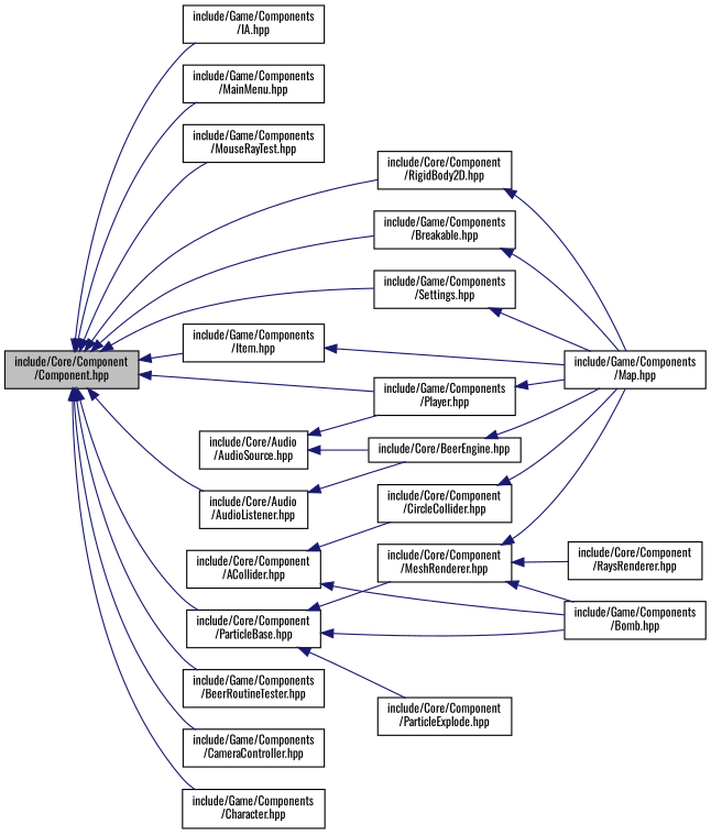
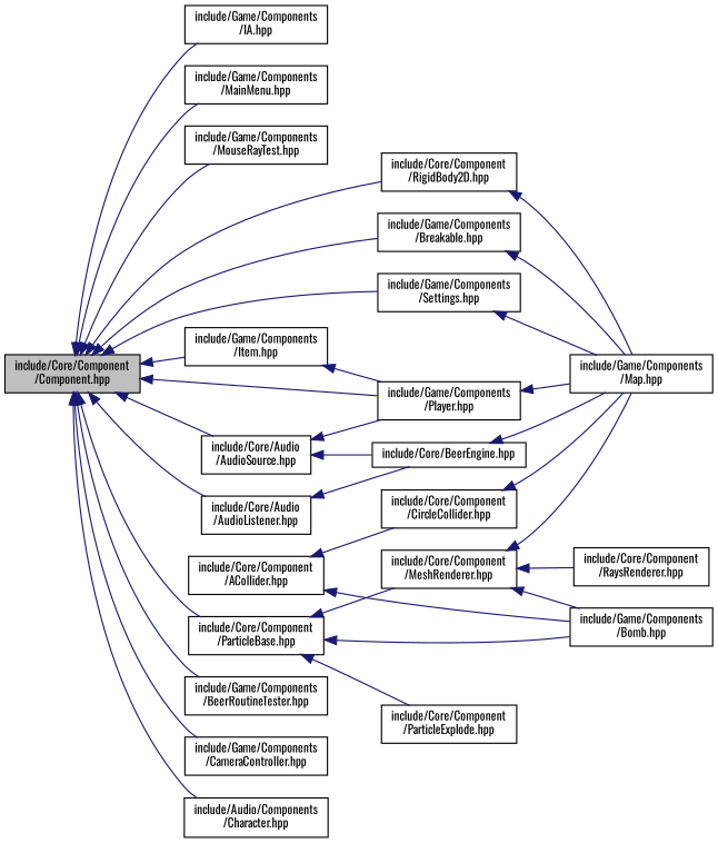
  digraph {
    fontname=Oswald
    rankdir=LR
    node [color=black fillcolor=white fontname=Oswald fontsize=10 shape=record style=filled]
    edge [color=midnightblue dir=back fontname=Oswald fontsize=10 labelfontname=Helvetica labelfontsize=10 style=solid]
    n1 [fillcolor=grey75 fontcolor=black height=0.2 label="include/Core/Component\l/Component.hpp" width=0.4]
    n2 [height=0.2 label="include/Core/Audio\l/AudioListener.hpp" width=0.4]
    n3 [height=0.2 label="include/Core/Audio\l/AudioSource.hpp" width=0.4]
    n4 [height=0.2 label="include/Game/Components\l/Player.hpp" width=0.4]
    n5 [height=0.2 label="include/Core/Component\l/ParticleBase.hpp" width=0.4]
    n6 [height=0.2 label="include/Core/Component\l/RigidBody2D.hpp" width=0.4]
    n7 [height=0.2 label="include/Game/Components\l/BeerRoutineTester.hpp" width=0.4]
    n8 [height=0.2 label="include/Game/Components\l/Breakable.hpp" width=0.4]
    n9 [height=0.2 label="include/Game/Components\l/CameraController.hpp" width=0.4]
-   n10 [height=0.2 label="include/Game/Components\l/Character.hpp" width=0.4]
+   n10 [height=0.2 label="include/Audio/Components\l/Character.hpp" width=0.4]
    n11 [height=0.2 label="include/Game/Components\l/IA.hpp" width=0.4]
    n12 [height=0.2 label="include/Game/Components\l/Item.hpp" width=0.4]
    n13 [height=0.2 label="include/Game/Components\l/MainMenu.hpp" width=0.4]
    n14 [height=0.2 label="include/Game/Components\l/MouseRayTest.hpp" width=0.4]
    n15 [height=0.2 label="include/Game/Components\l/Settings.hpp" width=0.4]
    n16 [height=0.2 label="include/Core/BeerEngine.hpp" width=0.4]
    n17 [height=0.2 label="include/Game/Components\l/Map.hpp" width=0.4]
    n18 [height=0.2 label="include/Core/Component\l/ACollider.hpp" width=0.4]
    n19 [height=0.2 label="include/Game/Components\l/Bomb.hpp" width=0.4]
    n20 [height=0.2 label="include/Core/Component\l/CircleCollider.hpp" width=0.4]
    n21 [height=0.2 label="include/Core/Component\l/MeshRenderer.hpp" width=0.4]
    n22 [height=0.2 label="include/Core/Component\l/RaysRenderer.hpp" width=0.4]
    n23 [height=0.2 label="include/Core/Component\l/ParticleExplode.hpp" width=0.4]
    n1 -> n2
+   n1 -> n3
    n1 -> n4
    n1 -> n5
    n1 -> n6
    n1 -> n7
    n1 -> n8
    n1 -> n9
    n1 -> n10
    n1 -> n11
    n1 -> n12
    n1 -> n13
    n1 -> n14
    n1 -> n15
    n2 -> n16
    n3 -> n4
    n3 -> n16
    n4 -> n17
    n5 -> n19
    n5 -> n21
    n5 -> n23
    n6 -> n17
    n8 -> n17
-   n12 -> n17
+   n12 -> n4
    n15 -> n17
    n16 -> n17
    n18 -> n19
    n18 -> n20
    n20 -> n17
    n21 -> n17
    n21 -> n19
    n21 -> n22
  }
